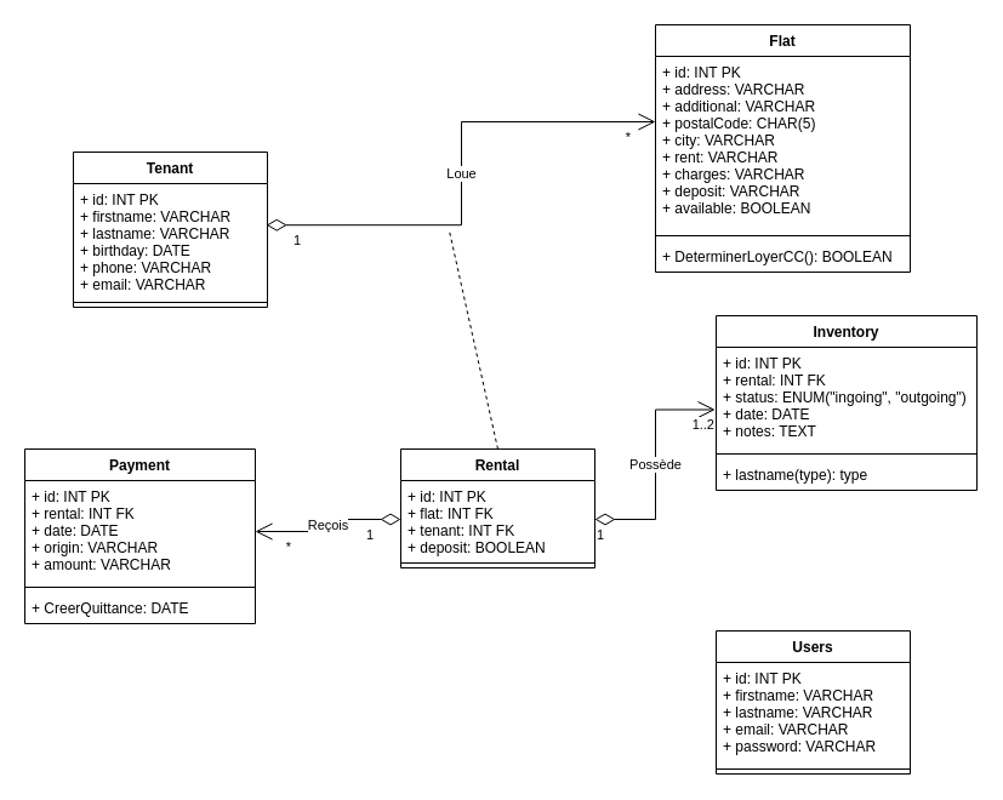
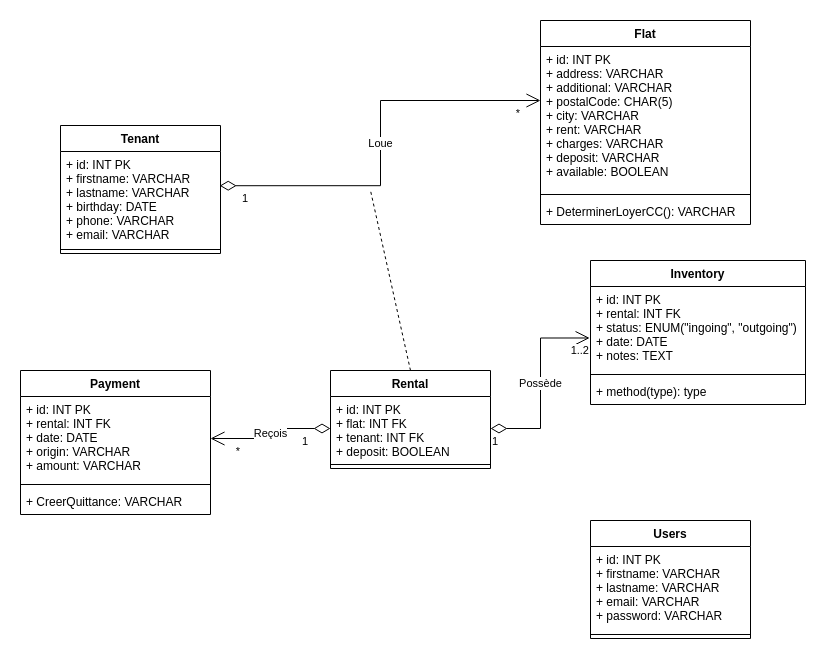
  <mxCell id="0" />
  <mxCell id="1" parent="0" />
  <mxCell id="2" value="Tenant" style="swimlane;fontStyle=1;align=center;verticalAlign=top;childLayout=stackLayout;horizontal=1;startSize=26;horizontalStack=0;resizeParent=1;resizeParentMax=0;resizeLast=0;collapsible=1;marginBottom=0;" parent="1" vertex="1"><mxGeometry x="60" y="125" width="160" height="128" as="geometry" /></mxCell>
  <mxCell id="3" value="+ id: INT PK&#10;+ firstname: VARCHAR&#10;+ lastname: VARCHAR&#10;+ birthday: DATE&#10;+ phone: VARCHAR&#10;+ email: VARCHAR" style="text;strokeColor=none;fillColor=none;align=left;verticalAlign=top;spacingLeft=4;spacingRight=4;overflow=hidden;rotatable=0;points=[[0,0.5],[1,0.5]];portConstraint=eastwest;" parent="2" vertex="1"><mxGeometry y="26" width="160" height="94" as="geometry" /></mxCell>
  <mxCell id="4" value="" style="line;strokeWidth=1;fillColor=none;align=left;verticalAlign=middle;spacingTop=-1;spacingLeft=3;spacingRight=3;rotatable=0;labelPosition=right;points=[];portConstraint=eastwest;strokeColor=inherit;" parent="2" vertex="1"><mxGeometry y="120" width="160" height="8" as="geometry" /></mxCell>
  <mxCell id="5" value="Flat" style="swimlane;fontStyle=1;align=center;verticalAlign=top;childLayout=stackLayout;horizontal=1;startSize=26;horizontalStack=0;resizeParent=1;resizeParentMax=0;resizeLast=0;collapsible=1;marginBottom=0;" parent="1" vertex="1"><mxGeometry x="540" y="20" width="210" height="204" as="geometry" /></mxCell>
  <mxCell id="6" value="+ id: INT PK&#10;+ address: VARCHAR&#10;+ additional: VARCHAR&#10;+ postalCode: CHAR(5)&#10;+ city: VARCHAR&#10;+ rent: VARCHAR&#10;+ charges: VARCHAR&#10;+ deposit: VARCHAR&#10;+ available: BOOLEAN" style="text;strokeColor=none;fillColor=none;align=left;verticalAlign=top;spacingLeft=4;spacingRight=4;overflow=hidden;rotatable=0;points=[[0,0.5],[1,0.5]];portConstraint=eastwest;" parent="5" vertex="1"><mxGeometry y="26" width="210" height="144" as="geometry" /></mxCell>
  <mxCell id="7" value="" style="line;strokeWidth=1;fillColor=none;align=left;verticalAlign=middle;spacingTop=-1;spacingLeft=3;spacingRight=3;rotatable=0;labelPosition=right;points=[];portConstraint=eastwest;strokeColor=inherit;" parent="5" vertex="1"><mxGeometry y="170" width="210" height="8" as="geometry" /></mxCell>
- <mxCell id="8" value="+ DeterminerLoyerCC(): BOOLEAN" style="text;strokeColor=none;fillColor=none;align=left;verticalAlign=top;spacingLeft=4;spacingRight=4;overflow=hidden;rotatable=0;points=[[0,0.5],[1,0.5]];portConstraint=eastwest;" parent="5" vertex="1"><mxGeometry y="178" width="210" height="26" as="geometry" /></mxCell>
+ <mxCell id="8" value="+ DeterminerLoyerCC(): VARCHAR" style="text;strokeColor=none;fillColor=none;align=left;verticalAlign=top;spacingLeft=4;spacingRight=4;overflow=hidden;rotatable=0;points=[[0,0.5],[1,0.5]];portConstraint=eastwest;" parent="5" vertex="1"><mxGeometry y="178" width="210" height="26" as="geometry" /></mxCell>
  <mxCell id="9" value="Rental" style="swimlane;fontStyle=1;align=center;verticalAlign=top;childLayout=stackLayout;horizontal=1;startSize=26;horizontalStack=0;resizeParent=1;resizeParentMax=0;resizeLast=0;collapsible=1;marginBottom=0;" parent="1" vertex="1"><mxGeometry x="330" y="370" width="160" height="98" as="geometry" /></mxCell>
  <mxCell id="10" value="+ id: INT PK&#10;+ flat: INT FK&#10;+ tenant: INT FK&#10;+ deposit: BOOLEAN" style="text;strokeColor=none;fillColor=none;align=left;verticalAlign=top;spacingLeft=4;spacingRight=4;overflow=hidden;rotatable=0;points=[[0,0.5],[1,0.5]];portConstraint=eastwest;" parent="9" vertex="1"><mxGeometry y="26" width="160" height="64" as="geometry" /></mxCell>
  <mxCell id="11" value="" style="line;strokeWidth=1;fillColor=none;align=left;verticalAlign=middle;spacingTop=-1;spacingLeft=3;spacingRight=3;rotatable=0;labelPosition=right;points=[];portConstraint=eastwest;strokeColor=inherit;" parent="9" vertex="1"><mxGeometry y="90" width="160" height="8" as="geometry" /></mxCell>
  <mxCell id="12" value="Payment" style="swimlane;fontStyle=1;align=center;verticalAlign=top;childLayout=stackLayout;horizontal=1;startSize=26;horizontalStack=0;resizeParent=1;resizeParentMax=0;resizeLast=0;collapsible=1;marginBottom=0;" parent="1" vertex="1"><mxGeometry x="20" y="370" width="190" height="144" as="geometry" /></mxCell>
  <mxCell id="13" value="+ id: INT PK&#10;+ rental: INT FK&#10;+ date: DATE&#10;+ origin: VARCHAR&#10;+ amount: VARCHAR" style="text;strokeColor=none;fillColor=none;align=left;verticalAlign=top;spacingLeft=4;spacingRight=4;overflow=hidden;rotatable=0;points=[[0,0.5],[1,0.5]];portConstraint=eastwest;" parent="12" vertex="1"><mxGeometry y="26" width="190" height="84" as="geometry" /></mxCell>
  <mxCell id="14" value="" style="line;strokeWidth=1;fillColor=none;align=left;verticalAlign=middle;spacingTop=-1;spacingLeft=3;spacingRight=3;rotatable=0;labelPosition=right;points=[];portConstraint=eastwest;strokeColor=inherit;" parent="12" vertex="1"><mxGeometry y="110" width="190" height="8" as="geometry" /></mxCell>
- <mxCell id="15" value="+ CreerQuittance: DATE" style="text;strokeColor=none;fillColor=none;align=left;verticalAlign=top;spacingLeft=4;spacingRight=4;overflow=hidden;rotatable=0;points=[[0,0.5],[1,0.5]];portConstraint=eastwest;" parent="12" vertex="1"><mxGeometry y="118" width="190" height="26" as="geometry" /></mxCell>
+ <mxCell id="15" value="+ CreerQuittance: VARCHAR" style="text;strokeColor=none;fillColor=none;align=left;verticalAlign=top;spacingLeft=4;spacingRight=4;overflow=hidden;rotatable=0;points=[[0,0.5],[1,0.5]];portConstraint=eastwest;" parent="12" vertex="1"><mxGeometry y="118" width="190" height="26" as="geometry" /></mxCell>
  <mxCell id="16" value="Inventory" style="swimlane;fontStyle=1;align=center;verticalAlign=top;childLayout=stackLayout;horizontal=1;startSize=26;horizontalStack=0;resizeParent=1;resizeParentMax=0;resizeLast=0;collapsible=1;marginBottom=0;" parent="1" vertex="1"><mxGeometry x="590" y="260" width="215" height="144" as="geometry" /></mxCell>
  <mxCell id="17" value="+ id: INT PK&#10;+ rental: INT FK&#10;+ status: ENUM(&quot;ingoing&quot;, &quot;outgoing&quot;)&#10;+ date: DATE&#10;+ notes: TEXT" style="text;strokeColor=none;fillColor=none;align=left;verticalAlign=top;spacingLeft=4;spacingRight=4;overflow=hidden;rotatable=0;points=[[0,0.5],[1,0.5]];portConstraint=eastwest;" parent="16" vertex="1"><mxGeometry y="26" width="215" height="84" as="geometry" /></mxCell>
  <mxCell id="18" value="" style="line;strokeWidth=1;fillColor=none;align=left;verticalAlign=middle;spacingTop=-1;spacingLeft=3;spacingRight=3;rotatable=0;labelPosition=right;points=[];portConstraint=eastwest;strokeColor=inherit;" parent="16" vertex="1"><mxGeometry y="110" width="215" height="8" as="geometry" /></mxCell>
- <mxCell id="19" value="+ lastname(type): type" style="text;strokeColor=none;fillColor=none;align=left;verticalAlign=top;spacingLeft=4;spacingRight=4;overflow=hidden;rotatable=0;points=[[0,0.5],[1,0.5]];portConstraint=eastwest;" parent="16" vertex="1"><mxGeometry y="118" width="215" height="26" as="geometry" /></mxCell>
+ <mxCell id="19" value="+ method(type): type" style="text;strokeColor=none;fillColor=none;align=left;verticalAlign=top;spacingLeft=4;spacingRight=4;overflow=hidden;rotatable=0;points=[[0,0.5],[1,0.5]];portConstraint=eastwest;" parent="16" vertex="1"><mxGeometry y="118" width="215" height="26" as="geometry" /></mxCell>
  <mxCell id="20" value="Users" style="swimlane;fontStyle=1;align=center;verticalAlign=top;childLayout=stackLayout;horizontal=1;startSize=26;horizontalStack=0;resizeParent=1;resizeParentMax=0;resizeLast=0;collapsible=1;marginBottom=0;" parent="1" vertex="1"><mxGeometry x="590" y="520" width="160" height="118" as="geometry" /></mxCell>
  <mxCell id="21" value="+ id: INT PK&#10;+ firstname: VARCHAR&#10;+ lastname: VARCHAR&#10;+ email: VARCHAR&#10;+ password: VARCHAR" style="text;strokeColor=none;fillColor=none;align=left;verticalAlign=top;spacingLeft=4;spacingRight=4;overflow=hidden;rotatable=0;points=[[0,0.5],[1,0.5]];portConstraint=eastwest;" parent="20" vertex="1"><mxGeometry y="26" width="160" height="84" as="geometry" /></mxCell>
  <mxCell id="22" value="" style="line;strokeWidth=1;fillColor=none;align=left;verticalAlign=middle;spacingTop=-1;spacingLeft=3;spacingRight=3;rotatable=0;labelPosition=right;points=[];portConstraint=eastwest;strokeColor=inherit;" parent="20" vertex="1"><mxGeometry y="110" width="160" height="8" as="geometry" /></mxCell>
  <mxCell id="23" value="Loue" style="endArrow=open;html=1;endSize=12;startArrow=diamondThin;startSize=14;startFill=0;edgeStyle=orthogonalEdgeStyle;rounded=0;exitX=0.995;exitY=0.364;exitDx=0;exitDy=0;exitPerimeter=0;entryX=0;entryY=0.375;entryDx=0;entryDy=0;entryPerimeter=0;" parent="1" source="3" target="6" edge="1"><mxGeometry relative="1" as="geometry"><mxPoint x="220" y="201.6" as="sourcePoint" /><mxPoint x="380" y="201.6" as="targetPoint" /></mxGeometry></mxCell>
  <mxCell id="24" value="1" style="edgeLabel;resizable=0;html=1;align=left;verticalAlign=top;" parent="23" connectable="0" vertex="1"><mxGeometry x="-1" relative="1" as="geometry"><mxPoint x="21" as="offset" /></mxGeometry></mxCell>
  <mxCell id="25" value="*" style="edgeLabel;resizable=0;html=1;align=right;verticalAlign=top;" parent="23" connectable="0" vertex="1"><mxGeometry x="1" relative="1" as="geometry"><mxPoint x="-20" as="offset" /></mxGeometry></mxCell>
  <mxCell id="26" value="Reçois" style="endArrow=open;html=1;endSize=12;startArrow=diamondThin;startSize=14;startFill=0;edgeStyle=orthogonalEdgeStyle;rounded=0;entryX=1;entryY=0.5;entryDx=0;entryDy=0;exitX=0;exitY=0.5;exitDx=0;exitDy=0;" parent="1" source="10" target="13" edge="1"><mxGeometry relative="1" as="geometry"><mxPoint x="310" y="490" as="sourcePoint" /><mxPoint x="470" y="490" as="targetPoint" /></mxGeometry></mxCell>
  <mxCell id="27" value="1" style="edgeLabel;resizable=0;html=1;align=left;verticalAlign=top;" parent="26" connectable="0" vertex="1"><mxGeometry x="-1" relative="1" as="geometry"><mxPoint x="-30" as="offset" /></mxGeometry></mxCell>
  <mxCell id="28" value="*" style="edgeLabel;resizable=0;html=1;align=right;verticalAlign=top;" parent="26" connectable="0" vertex="1"><mxGeometry x="1" relative="1" as="geometry"><mxPoint x="30" as="offset" /></mxGeometry></mxCell>
  <mxCell id="29" value="" style="endArrow=none;dashed=1;html=1;rounded=0;exitX=0.5;exitY=0;exitDx=0;exitDy=0;" parent="1" source="9" edge="1"><mxGeometry width="50" height="50" relative="1" as="geometry"><mxPoint x="440" y="410" as="sourcePoint" /><mxPoint x="370" y="190" as="targetPoint" /></mxGeometry></mxCell>
  <mxCell id="30" value="Possède" style="endArrow=open;html=1;endSize=12;startArrow=diamondThin;startSize=14;startFill=0;edgeStyle=orthogonalEdgeStyle;rounded=0;exitX=1;exitY=0.5;exitDx=0;exitDy=0;entryX=-0.004;entryY=0.613;entryDx=0;entryDy=0;entryPerimeter=0;" parent="1" source="10" target="17" edge="1"><mxGeometry relative="1" as="geometry"><mxPoint x="380" y="360" as="sourcePoint" /><mxPoint x="540" y="360" as="targetPoint" /></mxGeometry></mxCell>
  <mxCell id="31" value="1" style="edgeLabel;resizable=0;html=1;align=left;verticalAlign=top;" parent="30" connectable="0" vertex="1"><mxGeometry x="-1" relative="1" as="geometry" /></mxCell>
  <mxCell id="32" value="1..2" style="edgeLabel;resizable=0;html=1;align=right;verticalAlign=top;" parent="30" connectable="0" vertex="1"><mxGeometry x="1" relative="1" as="geometry" /></mxCell>
